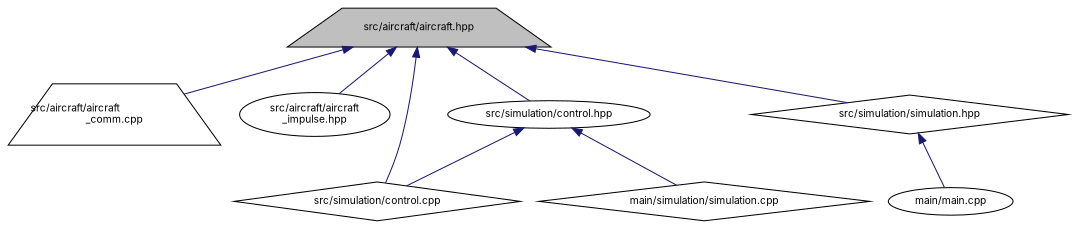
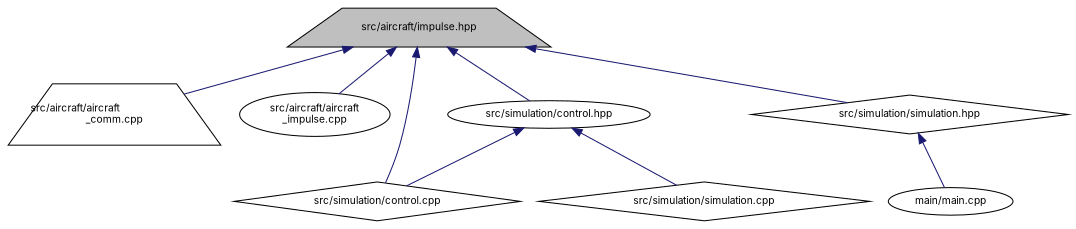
  digraph {
    fontname=Inter
    node [color=black fillcolor=white fontname=Inter fontsize=10 shape=ellipse style=filled]
    edge [color=midnightblue dir=back fontname=Inter fontsize=10 labelfontname=Helvetica labelfontsize=10 style=solid]
-   n1 [fillcolor=grey75 fontcolor=black height=0.2 label="src/aircraft/aircraft.hpp" shape=trapezium width=0.4]
+   n1 [fillcolor=grey75 fontcolor=black height=0.2 label="src/aircraft/impulse.hpp" shape=trapezium width=0.4]
    n2 [height=0.2 label="src/aircraft/aircraft\l_comm.cpp" shape=trapezium width=0.4]
-   n3 [height=0.2 label="src/aircraft/aircraft\l_impulse.hpp" width=0.4]
+   n3 [height=0.2 label="src/aircraft/aircraft\l_impulse.cpp" width=0.4]
    n4 [height=0.2 label="src/simulation/control.cpp" shape=diamond width=0.4]
    n5 [height=0.2 label="src/simulation/control.hpp" width=0.4]
    n6 [height=0.2 label="src/simulation/simulation.hpp" shape=diamond width=0.4]
-   n7 [height=0.2 label="main/simulation/simulation.cpp" shape=diamond width=0.4]
+   n7 [height=0.2 label="src/simulation/simulation.cpp" shape=diamond width=0.4]
    n8 [height=0.2 label="main/main.cpp" width=0.4]
    n1 -> n2
    n1 -> n3
    n1 -> n4
    n1 -> n5
    n1 -> n6
    n5 -> n4
    n5 -> n7
    n6 -> n8
  }
